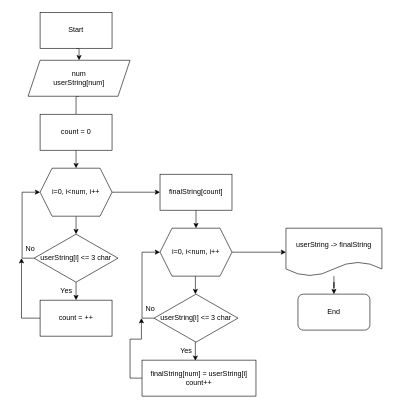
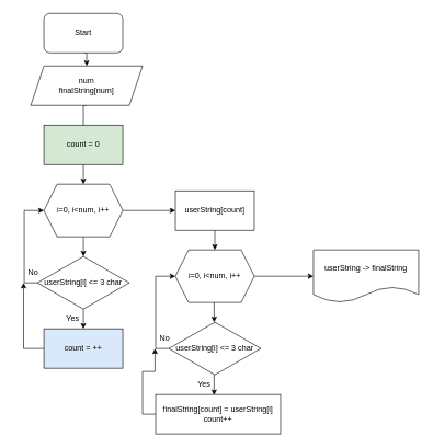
  <mxCell id="0" />
  <mxCell id="1" parent="0" />
  <mxCell id="2" style="edgeStyle=orthogonalEdgeStyle;rounded=0;orthogonalLoop=1;jettySize=auto;html=1;exitX=0.5;exitY=1;exitDx=0;exitDy=0;entryX=0.5;entryY=0;entryDx=0;entryDy=0;startArrow=none;startFill=0;endArrow=classic;endFill=1;" edge="1" parent="1" source="3" target="5"><mxGeometry relative="1" as="geometry" /></mxCell>
- <mxCell id="3" value="Start" style="whiteSpace=wrap;html=1;rounded=0;" vertex="1" parent="1"><mxGeometry x="66" y="20" width="120" height="60" as="geometry" /></mxCell>
+ <mxCell id="3" value="Start" style="rounded=1;whiteSpace=wrap;html=1;" vertex="1" parent="1"><mxGeometry x="66" y="20" width="120" height="60" as="geometry" /></mxCell>
  <mxCell id="4" style="edgeStyle=orthogonalEdgeStyle;rounded=0;orthogonalLoop=1;jettySize=auto;html=1;exitX=0.5;exitY=1;exitDx=0;exitDy=0;entryX=0.5;entryY=0;entryDx=0;entryDy=0;startArrow=none;startFill=0;endArrow=none;endFill=1;" edge="1" parent="1" source="5" target="10"><mxGeometry relative="1" as="geometry" /></mxCell>
- <mxCell id="5" value="&lt;div&gt;num&lt;/div&gt;&lt;div&gt;userString[num]&lt;/div&gt;" style="shape=parallelogram;perimeter=parallelogramPerimeter;whiteSpace=wrap;html=1;fixedSize=1;" vertex="1" parent="1"><mxGeometry x="46" y="100" width="170" height="60" as="geometry" /></mxCell>
+ <mxCell id="5" value="&lt;div&gt;num&lt;/div&gt;&lt;div&gt;finalString[num]&lt;/div&gt;" style="shape=parallelogram;perimeter=parallelogramPerimeter;whiteSpace=wrap;html=1;fixedSize=1;" vertex="1" parent="1"><mxGeometry x="46" y="100" width="170" height="60" as="geometry" /></mxCell>
  <mxCell id="6" style="edgeStyle=orthogonalEdgeStyle;rounded=0;orthogonalLoop=1;jettySize=auto;html=1;exitX=0.5;exitY=1;exitDx=0;exitDy=0;entryX=0.5;entryY=0;entryDx=0;entryDy=0;startArrow=none;startFill=0;endArrow=classic;endFill=1;" edge="1" parent="1" source="8" target="13"><mxGeometry relative="1" as="geometry" /></mxCell>
  <mxCell id="7" style="edgeStyle=orthogonalEdgeStyle;rounded=0;orthogonalLoop=1;jettySize=auto;html=1;exitX=1;exitY=0.5;exitDx=0;exitDy=0;entryX=0;entryY=0.5;entryDx=0;entryDy=0;startArrow=none;startFill=0;endArrow=classic;endFill=1;" edge="1" parent="1" source="8" target="19"><mxGeometry relative="1" as="geometry"><mxPoint x="236" y="320" as="targetPoint" /></mxGeometry></mxCell>
  <mxCell id="8" value="i=0, i&amp;lt;num, i++" style="shape=hexagon;perimeter=hexagonPerimeter2;whiteSpace=wrap;html=1;fixedSize=1;" vertex="1" parent="1"><mxGeometry x="66" y="280" width="120" height="80" as="geometry" /></mxCell>
  <mxCell id="9" style="edgeStyle=orthogonalEdgeStyle;rounded=0;orthogonalLoop=1;jettySize=auto;html=1;exitX=0.5;exitY=1;exitDx=0;exitDy=0;entryX=0.5;entryY=0;entryDx=0;entryDy=0;startArrow=none;startFill=0;endArrow=classic;endFill=1;" edge="1" parent="1" source="10" target="8"><mxGeometry relative="1" as="geometry" /></mxCell>
- <mxCell id="10" value="count = 0" style="rounded=0;whiteSpace=wrap;html=1;" vertex="1" parent="1"><mxGeometry x="66" y="190" width="120" height="60" as="geometry" /></mxCell>
+ <mxCell id="10" value="count = 0" style="rounded=0;whiteSpace=wrap;html=1;fillColor=#d5e8d4;" vertex="1" parent="1"><mxGeometry x="66" y="190" width="120" height="60" as="geometry" /></mxCell>
  <mxCell id="11" style="edgeStyle=orthogonalEdgeStyle;rounded=0;orthogonalLoop=1;jettySize=auto;html=1;exitX=0;exitY=0.5;exitDx=0;exitDy=0;entryX=0;entryY=0.5;entryDx=0;entryDy=0;startArrow=none;startFill=0;endArrow=classic;endFill=1;" edge="1" parent="1" source="13" target="8"><mxGeometry relative="1" as="geometry" /></mxCell>
  <mxCell id="12" style="edgeStyle=orthogonalEdgeStyle;rounded=0;orthogonalLoop=1;jettySize=auto;html=1;exitX=0.5;exitY=1;exitDx=0;exitDy=0;entryX=0.5;entryY=0;entryDx=0;entryDy=0;startArrow=none;startFill=0;endArrow=classic;endFill=1;" edge="1" parent="1" source="13" target="15"><mxGeometry relative="1" as="geometry" /></mxCell>
  <mxCell id="13" value="userString[i] &amp;lt;= 3 char" style="rhombus;whiteSpace=wrap;html=1;" vertex="1" parent="1"><mxGeometry x="56" y="390" width="140" height="80" as="geometry" /></mxCell>
  <mxCell id="14" style="edgeStyle=orthogonalEdgeStyle;rounded=0;orthogonalLoop=1;jettySize=auto;html=1;exitX=0;exitY=0.5;exitDx=0;exitDy=0;entryX=0.25;entryY=1;entryDx=0;entryDy=0;startArrow=none;startFill=0;endArrow=classic;endFill=1;" edge="1" parent="1" source="15" target="16"><mxGeometry relative="1" as="geometry" /></mxCell>
- <mxCell id="15" value="count = ++" style="rounded=0;whiteSpace=wrap;html=1;" vertex="1" parent="1"><mxGeometry x="66" y="500" width="120" height="60" as="geometry" /></mxCell>
+ <mxCell id="15" value="count = ++" style="rounded=0;whiteSpace=wrap;html=1;fillColor=#dae8fc;" vertex="1" parent="1"><mxGeometry x="66" y="500" width="120" height="60" as="geometry" /></mxCell>
  <mxCell id="16" value="No" style="text;html=1;strokeColor=none;fillColor=none;align=center;verticalAlign=middle;whiteSpace=wrap;rounded=0;" vertex="1" parent="1"><mxGeometry x="20" y="400" width="60" height="30" as="geometry" /></mxCell>
  <mxCell id="17" value="Yes" style="text;html=1;strokeColor=none;fillColor=none;align=center;verticalAlign=middle;whiteSpace=wrap;rounded=0;" vertex="1" parent="1"><mxGeometry x="80" y="470" width="60" height="30" as="geometry" /></mxCell>
  <mxCell id="18" style="edgeStyle=orthogonalEdgeStyle;rounded=0;orthogonalLoop=1;jettySize=auto;html=1;exitX=0.5;exitY=1;exitDx=0;exitDy=0;entryX=0.5;entryY=0;entryDx=0;entryDy=0;startArrow=none;startFill=0;endArrow=classic;endFill=1;" edge="1" parent="1" source="19" target="21"><mxGeometry relative="1" as="geometry" /></mxCell>
- <mxCell id="19" value="finalString[count]" style="rounded=0;whiteSpace=wrap;html=1;" vertex="1" parent="1"><mxGeometry x="266" y="290" width="120" height="60" as="geometry" /></mxCell>
+ <mxCell id="19" value="userString[count]" style="rounded=0;whiteSpace=wrap;html=1;" vertex="1" parent="1"><mxGeometry x="266" y="290" width="120" height="60" as="geometry" /></mxCell>
  <mxCell id="20" style="edgeStyle=orthogonalEdgeStyle;rounded=0;orthogonalLoop=1;jettySize=auto;html=1;exitX=1;exitY=0.5;exitDx=0;exitDy=0;entryX=0;entryY=0.5;entryDx=0;entryDy=0;startArrow=none;startFill=0;endArrow=classic;endFill=1;" edge="1" parent="1" source="21" target="31"><mxGeometry relative="1" as="geometry" /></mxCell>
  <mxCell id="21" value="i=0, i&amp;lt;num, i++" style="shape=hexagon;perimeter=hexagonPerimeter2;whiteSpace=wrap;html=1;fixedSize=1;" vertex="1" parent="1"><mxGeometry x="266" y="380" width="120" height="80" as="geometry" /></mxCell>
  <mxCell id="22" style="edgeStyle=orthogonalEdgeStyle;rounded=0;orthogonalLoop=1;jettySize=auto;html=1;exitX=0;exitY=0.5;exitDx=0;exitDy=0;entryX=0;entryY=0.5;entryDx=0;entryDy=0;startArrow=none;startFill=0;endArrow=classic;endFill=1;" edge="1" parent="1" source="24" target="21"><mxGeometry relative="1" as="geometry" /></mxCell>
  <mxCell id="23" style="edgeStyle=orthogonalEdgeStyle;rounded=0;orthogonalLoop=1;jettySize=auto;html=1;exitX=0.5;exitY=1;exitDx=0;exitDy=0;entryX=0.468;entryY=0.017;entryDx=0;entryDy=0;entryPerimeter=0;startArrow=none;startFill=0;endArrow=classic;endFill=1;" edge="1" parent="1" source="24" target="28"><mxGeometry relative="1" as="geometry" /></mxCell>
  <mxCell id="24" value="userString[i] &amp;lt;= 3 char" style="rhombus;whiteSpace=wrap;html=1;" vertex="1" parent="1"><mxGeometry x="256" y="490" width="140" height="80" as="geometry" /></mxCell>
  <mxCell id="25" value="No" style="text;html=1;strokeColor=none;fillColor=none;align=center;verticalAlign=middle;whiteSpace=wrap;rounded=0;" vertex="1" parent="1"><mxGeometry x="220" y="500" width="60" height="30" as="geometry" /></mxCell>
  <mxCell id="26" style="edgeStyle=orthogonalEdgeStyle;rounded=0;orthogonalLoop=1;jettySize=auto;html=1;exitX=0.75;exitY=0;exitDx=0;exitDy=0;entryX=0.75;entryY=1;entryDx=0;entryDy=0;startArrow=none;startFill=0;endArrow=classic;endFill=1;" edge="1" parent="1"><mxGeometry relative="1" as="geometry"><mxPoint x="325" y="460" as="sourcePoint" /><mxPoint x="325" y="490" as="targetPoint" /></mxGeometry></mxCell>
  <mxCell id="27" style="edgeStyle=orthogonalEdgeStyle;rounded=0;orthogonalLoop=1;jettySize=auto;html=1;exitX=0;exitY=0.5;exitDx=0;exitDy=0;entryX=0.25;entryY=1;entryDx=0;entryDy=0;startArrow=none;startFill=0;endArrow=classic;endFill=1;" edge="1" parent="1" source="28" target="25"><mxGeometry relative="1" as="geometry" /></mxCell>
- <mxCell id="28" value="&lt;div&gt;finalString[num] = userString[i]&lt;/div&gt;&lt;div&gt;count++&lt;br&gt;&lt;/div&gt;" style="rounded=0;whiteSpace=wrap;html=1;" vertex="1" parent="1"><mxGeometry x="236" y="600" width="190" height="60" as="geometry" /></mxCell>
+ <mxCell id="28" value="&lt;div&gt;finalString[count] = userString[i]&lt;/div&gt;&lt;div&gt;count++&lt;br&gt;&lt;/div&gt;" style="rounded=0;whiteSpace=wrap;html=1;" vertex="1" parent="1"><mxGeometry x="236" y="600" width="190" height="60" as="geometry" /></mxCell>
  <mxCell id="29" value="Yes" style="text;html=1;strokeColor=none;fillColor=none;align=center;verticalAlign=middle;whiteSpace=wrap;rounded=0;" vertex="1" parent="1"><mxGeometry x="280" y="570" width="60" height="30" as="geometry" /></mxCell>
- <mxCell id="30" value="" style="edgeStyle=orthogonalEdgeStyle;rounded=0;orthogonalLoop=1;jettySize=auto;html=1;startArrow=none;startFill=0;endArrow=classic;endFill=1;" edge="1" parent="1" source="31" target="32"><mxGeometry relative="1" as="geometry" /></mxCell>
  <mxCell id="31" value="&lt;div&gt;userString -&amp;gt; finalString&lt;/div&gt;" style="shape=document;whiteSpace=wrap;html=1;boundedLbl=1;" vertex="1" parent="1"><mxGeometry x="476" y="380" width="160" height="80" as="geometry" /></mxCell>
- <mxCell id="32" value="End" style="rounded=1;whiteSpace=wrap;html=1;" vertex="1" parent="1"><mxGeometry x="496" y="490" width="120" height="60" as="geometry" /></mxCell>
